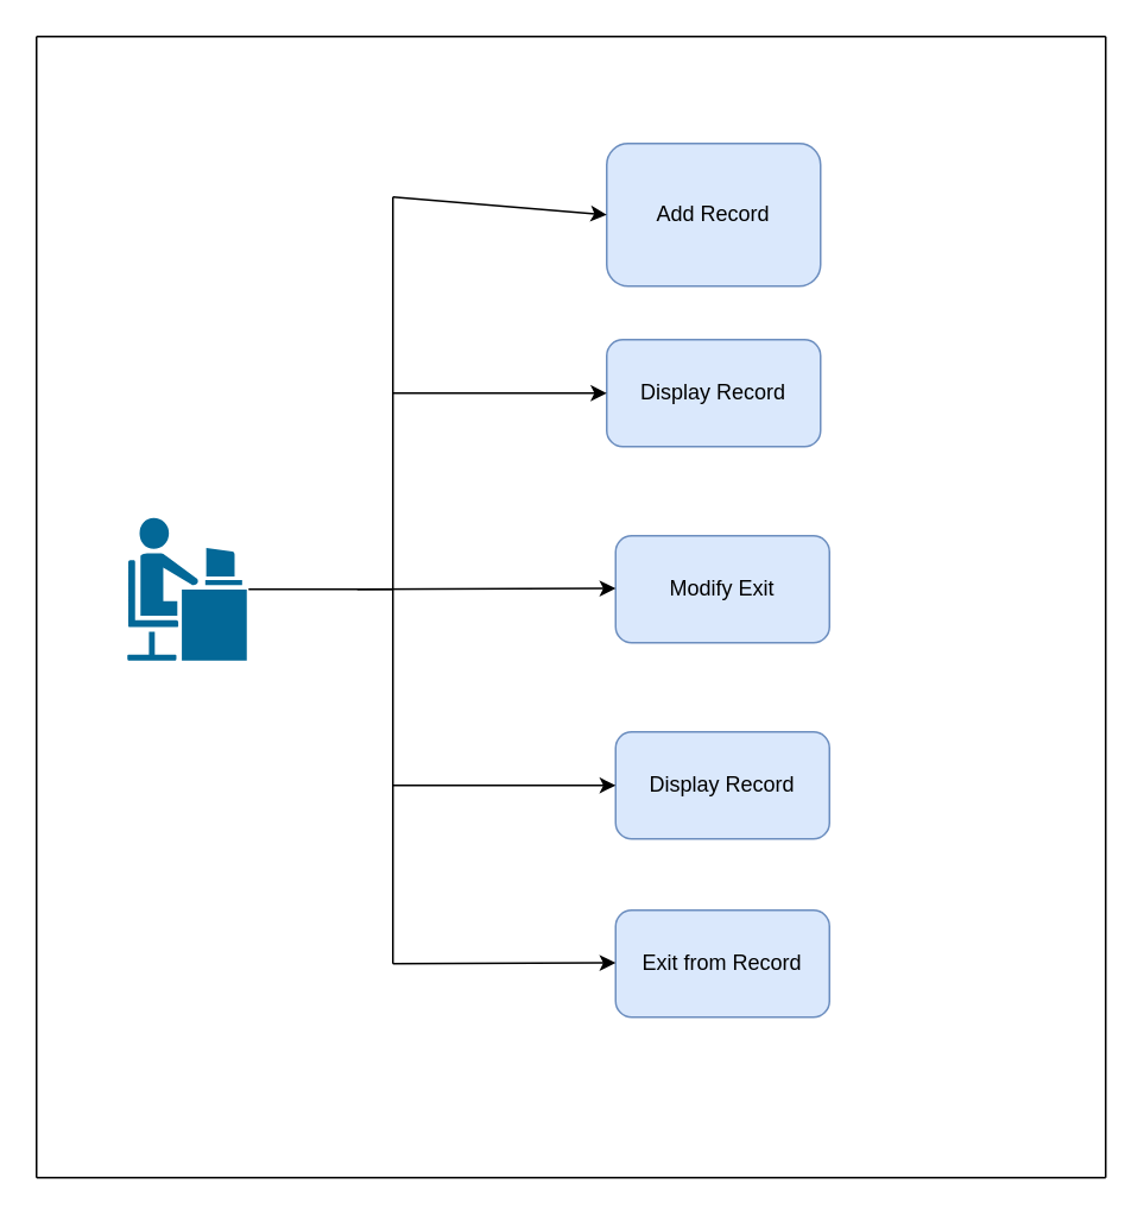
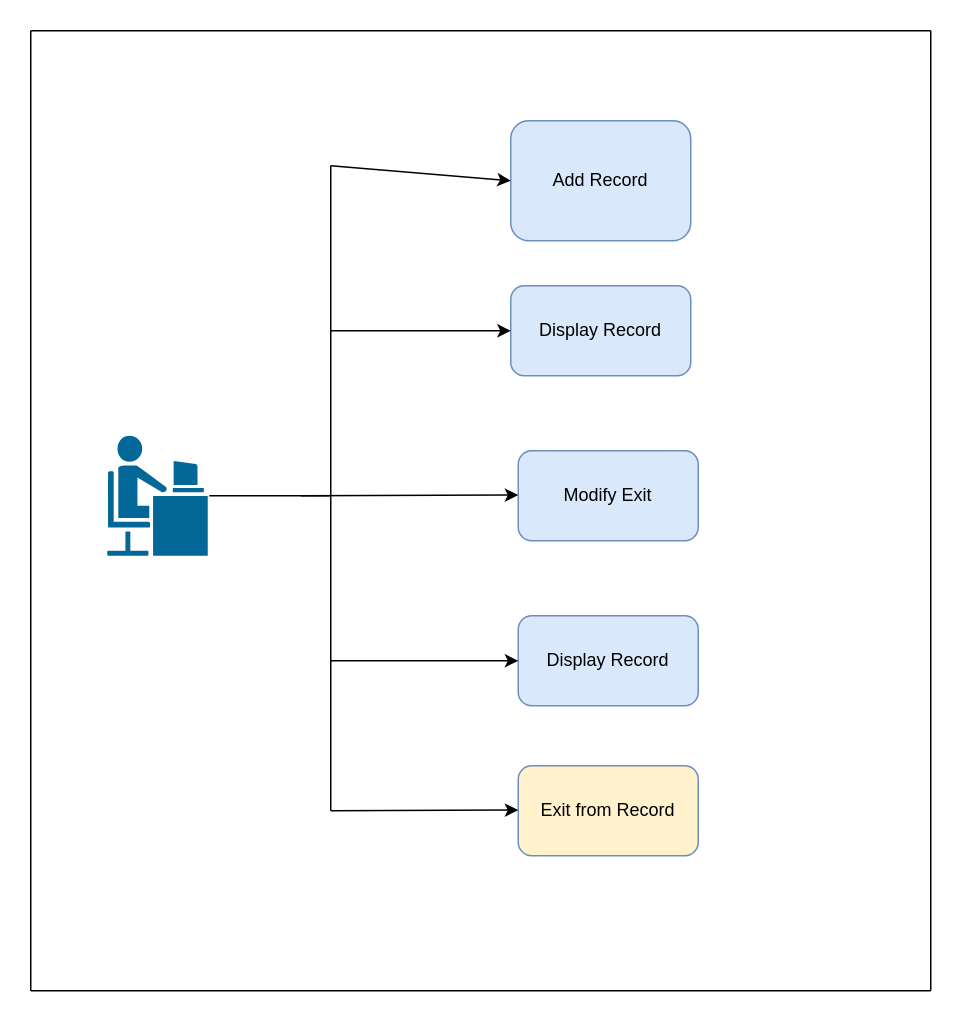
  <mxCell id="0" />
  <mxCell id="1" parent="0" />
  <mxCell id="2" value="Display Record" style="rounded=1;whiteSpace=wrap;html=1;fillColor=#dae8fc;strokeColor=#6c8ebf;" vertex="1" parent="1"><mxGeometry x="345" y="410" width="120" height="60" as="geometry" /></mxCell>
- <mxCell id="3" value="Exit from Record" style="rounded=1;whiteSpace=wrap;html=1;fillColor=#dae8fc;strokeColor=#6c8ebf;" vertex="1" parent="1"><mxGeometry x="345" y="510" width="120" height="60" as="geometry" /></mxCell>
+ <mxCell id="3" value="Exit from Record" style="rounded=1;whiteSpace=wrap;html=1;fillColor=#fff2cc;strokeColor=#6c8ebf;" vertex="1" parent="1"><mxGeometry x="345" y="510" width="120" height="60" as="geometry" /></mxCell>
  <mxCell id="4" value="Modify Exit" style="rounded=1;whiteSpace=wrap;html=1;fillColor=#dae8fc;strokeColor=#6c8ebf;" vertex="1" parent="1"><mxGeometry x="345" y="300" width="120" height="60" as="geometry" /></mxCell>
  <mxCell id="5" value="Add Record" style="rounded=1;whiteSpace=wrap;html=1;fillColor=#dae8fc;strokeColor=#6c8ebf;" vertex="1" parent="1"><mxGeometry x="340" y="80" width="120" height="80" as="geometry" /></mxCell>
  <mxCell id="6" value="Display Record" style="rounded=1;whiteSpace=wrap;html=1;fillColor=#dae8fc;strokeColor=#6c8ebf;" vertex="1" parent="1"><mxGeometry x="340" y="190" width="120" height="60" as="geometry" /></mxCell>
  <mxCell id="7" value="" style="endArrow=none;html=1;" edge="1" parent="1"><mxGeometry width="50" height="50" relative="1" as="geometry"><mxPoint x="20" y="20" as="sourcePoint" /><mxPoint x="20" y="660" as="targetPoint" /></mxGeometry></mxCell>
  <mxCell id="8" value="" style="shape=mxgraph.cisco.people.androgenous_person;html=1;pointerEvents=1;dashed=0;fillColor=#036897;strokeColor=#ffffff;strokeWidth=2;verticalLabelPosition=bottom;verticalAlign=top;align=center;outlineConnect=0;" vertex="1" parent="1"><mxGeometry x="70" y="289" width="69" height="82" as="geometry" /></mxCell>
  <mxCell id="9" value="" style="endArrow=classic;html=1;entryX=0;entryY=0.5;entryDx=0;entryDy=0;" edge="1" parent="1" target="5"><mxGeometry width="50" height="50" relative="1" as="geometry"><mxPoint x="220" y="110" as="sourcePoint" /><mxPoint x="430" y="370" as="targetPoint" /></mxGeometry></mxCell>
  <mxCell id="10" value="" style="endArrow=none;html=1;" edge="1" parent="1" source="8"><mxGeometry width="50" height="50" relative="1" as="geometry"><mxPoint x="380" y="429" as="sourcePoint" /><mxPoint x="220" y="330" as="targetPoint" /></mxGeometry></mxCell>
  <mxCell id="11" value="" style="endArrow=classic;html=1;entryX=0;entryY=0.5;entryDx=0;entryDy=0;" edge="1" parent="1" target="6"><mxGeometry width="50" height="50" relative="1" as="geometry"><mxPoint x="220" y="220" as="sourcePoint" /><mxPoint x="430" y="370" as="targetPoint" /></mxGeometry></mxCell>
  <mxCell id="12" value="" style="endArrow=classic;html=1;entryX=0;entryY=0.5;entryDx=0;entryDy=0;" edge="1" parent="1"><mxGeometry width="50" height="50" relative="1" as="geometry"><mxPoint x="200" y="330" as="sourcePoint" /><mxPoint x="345" y="329.5" as="targetPoint" /></mxGeometry></mxCell>
  <mxCell id="13" value="" style="endArrow=classic;html=1;entryX=0;entryY=0.5;entryDx=0;entryDy=0;" edge="1" parent="1"><mxGeometry width="50" height="50" relative="1" as="geometry"><mxPoint x="220" y="440" as="sourcePoint" /><mxPoint x="345" y="440" as="targetPoint" /></mxGeometry></mxCell>
  <mxCell id="14" value="" style="endArrow=classic;html=1;entryX=0;entryY=0.5;entryDx=0;entryDy=0;" edge="1" parent="1"><mxGeometry width="50" height="50" relative="1" as="geometry"><mxPoint x="220" y="540" as="sourcePoint" /><mxPoint x="345" y="539.5" as="targetPoint" /></mxGeometry></mxCell>
  <mxCell id="15" value="" style="endArrow=none;html=1;" edge="1" parent="1"><mxGeometry width="50" height="50" relative="1" as="geometry"><mxPoint x="220" y="540" as="sourcePoint" /><mxPoint x="220" y="110" as="targetPoint" /></mxGeometry></mxCell>
  <mxCell id="16" value="" style="endArrow=none;html=1;" edge="1" parent="1"><mxGeometry width="50" height="50" relative="1" as="geometry"><mxPoint x="20" y="20" as="sourcePoint" /><mxPoint x="620" y="20" as="targetPoint" /></mxGeometry></mxCell>
  <mxCell id="17" value="" style="endArrow=none;html=1;" edge="1" parent="1"><mxGeometry width="50" height="50" relative="1" as="geometry"><mxPoint x="620" y="20" as="sourcePoint" /><mxPoint x="620" y="660" as="targetPoint" /></mxGeometry></mxCell>
  <mxCell id="18" value="" style="endArrow=none;html=1;" edge="1" parent="1"><mxGeometry width="50" height="50" relative="1" as="geometry"><mxPoint x="20" y="660" as="sourcePoint" /><mxPoint x="620" y="660" as="targetPoint" /></mxGeometry></mxCell>
